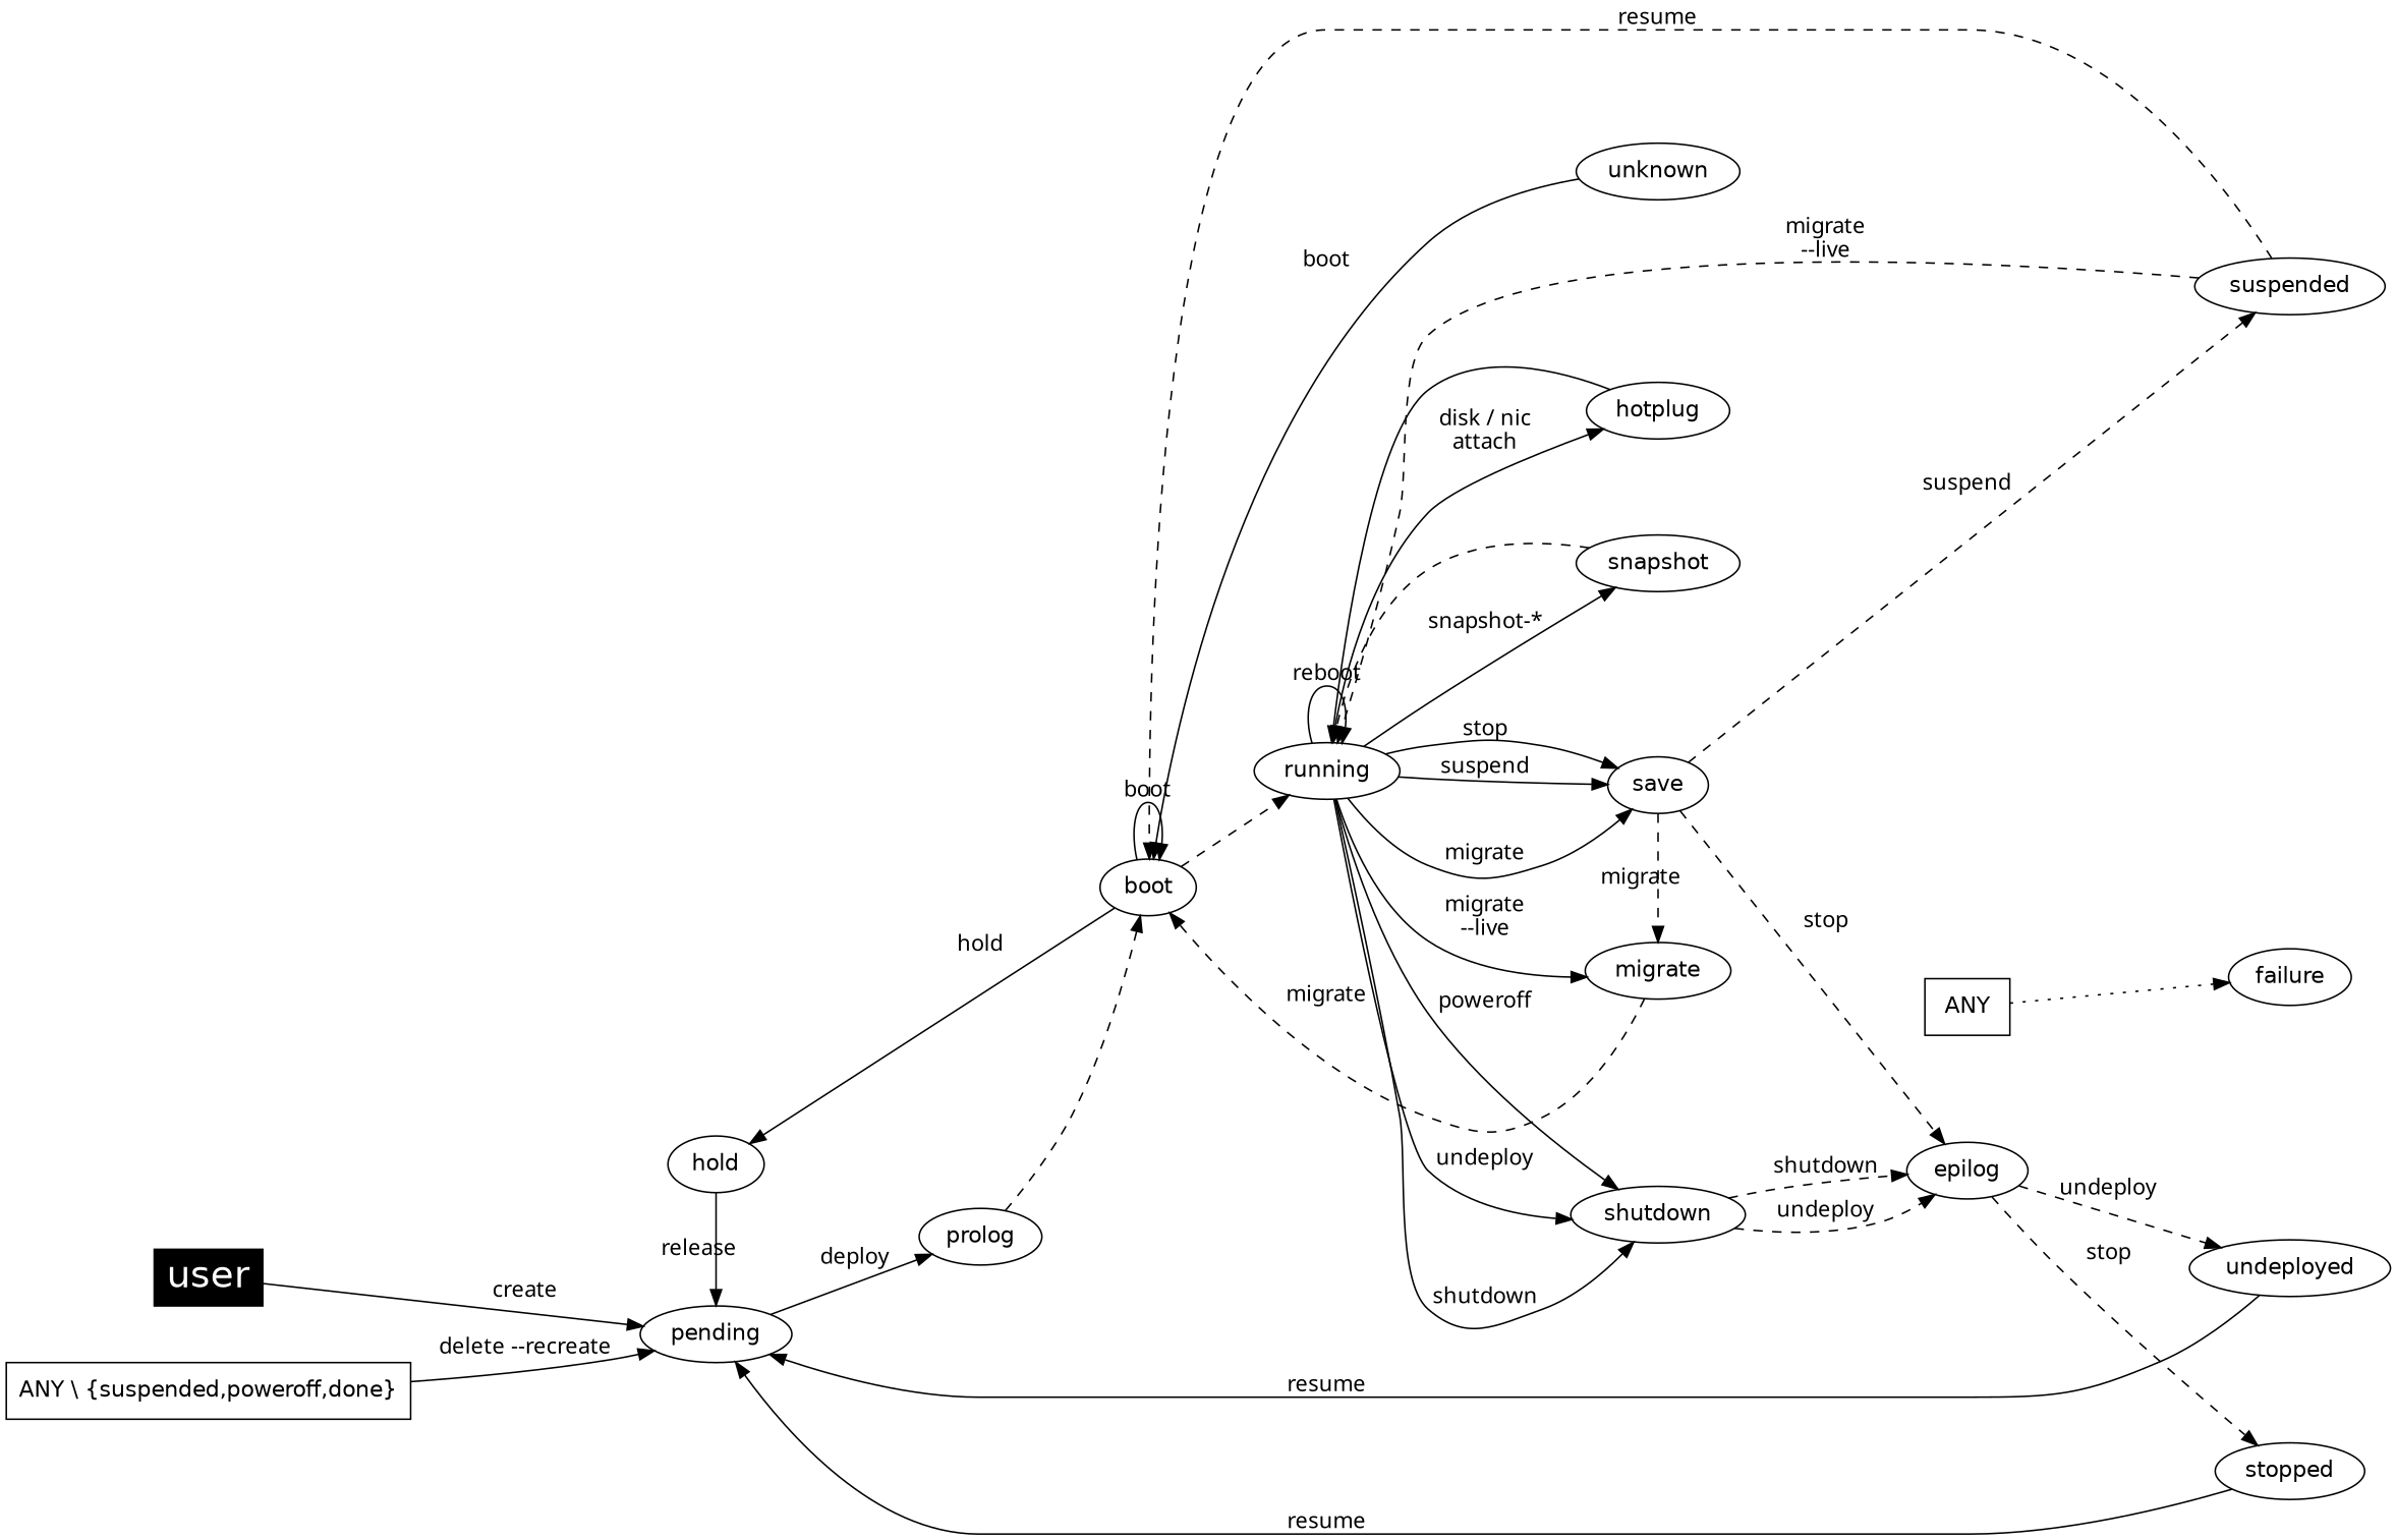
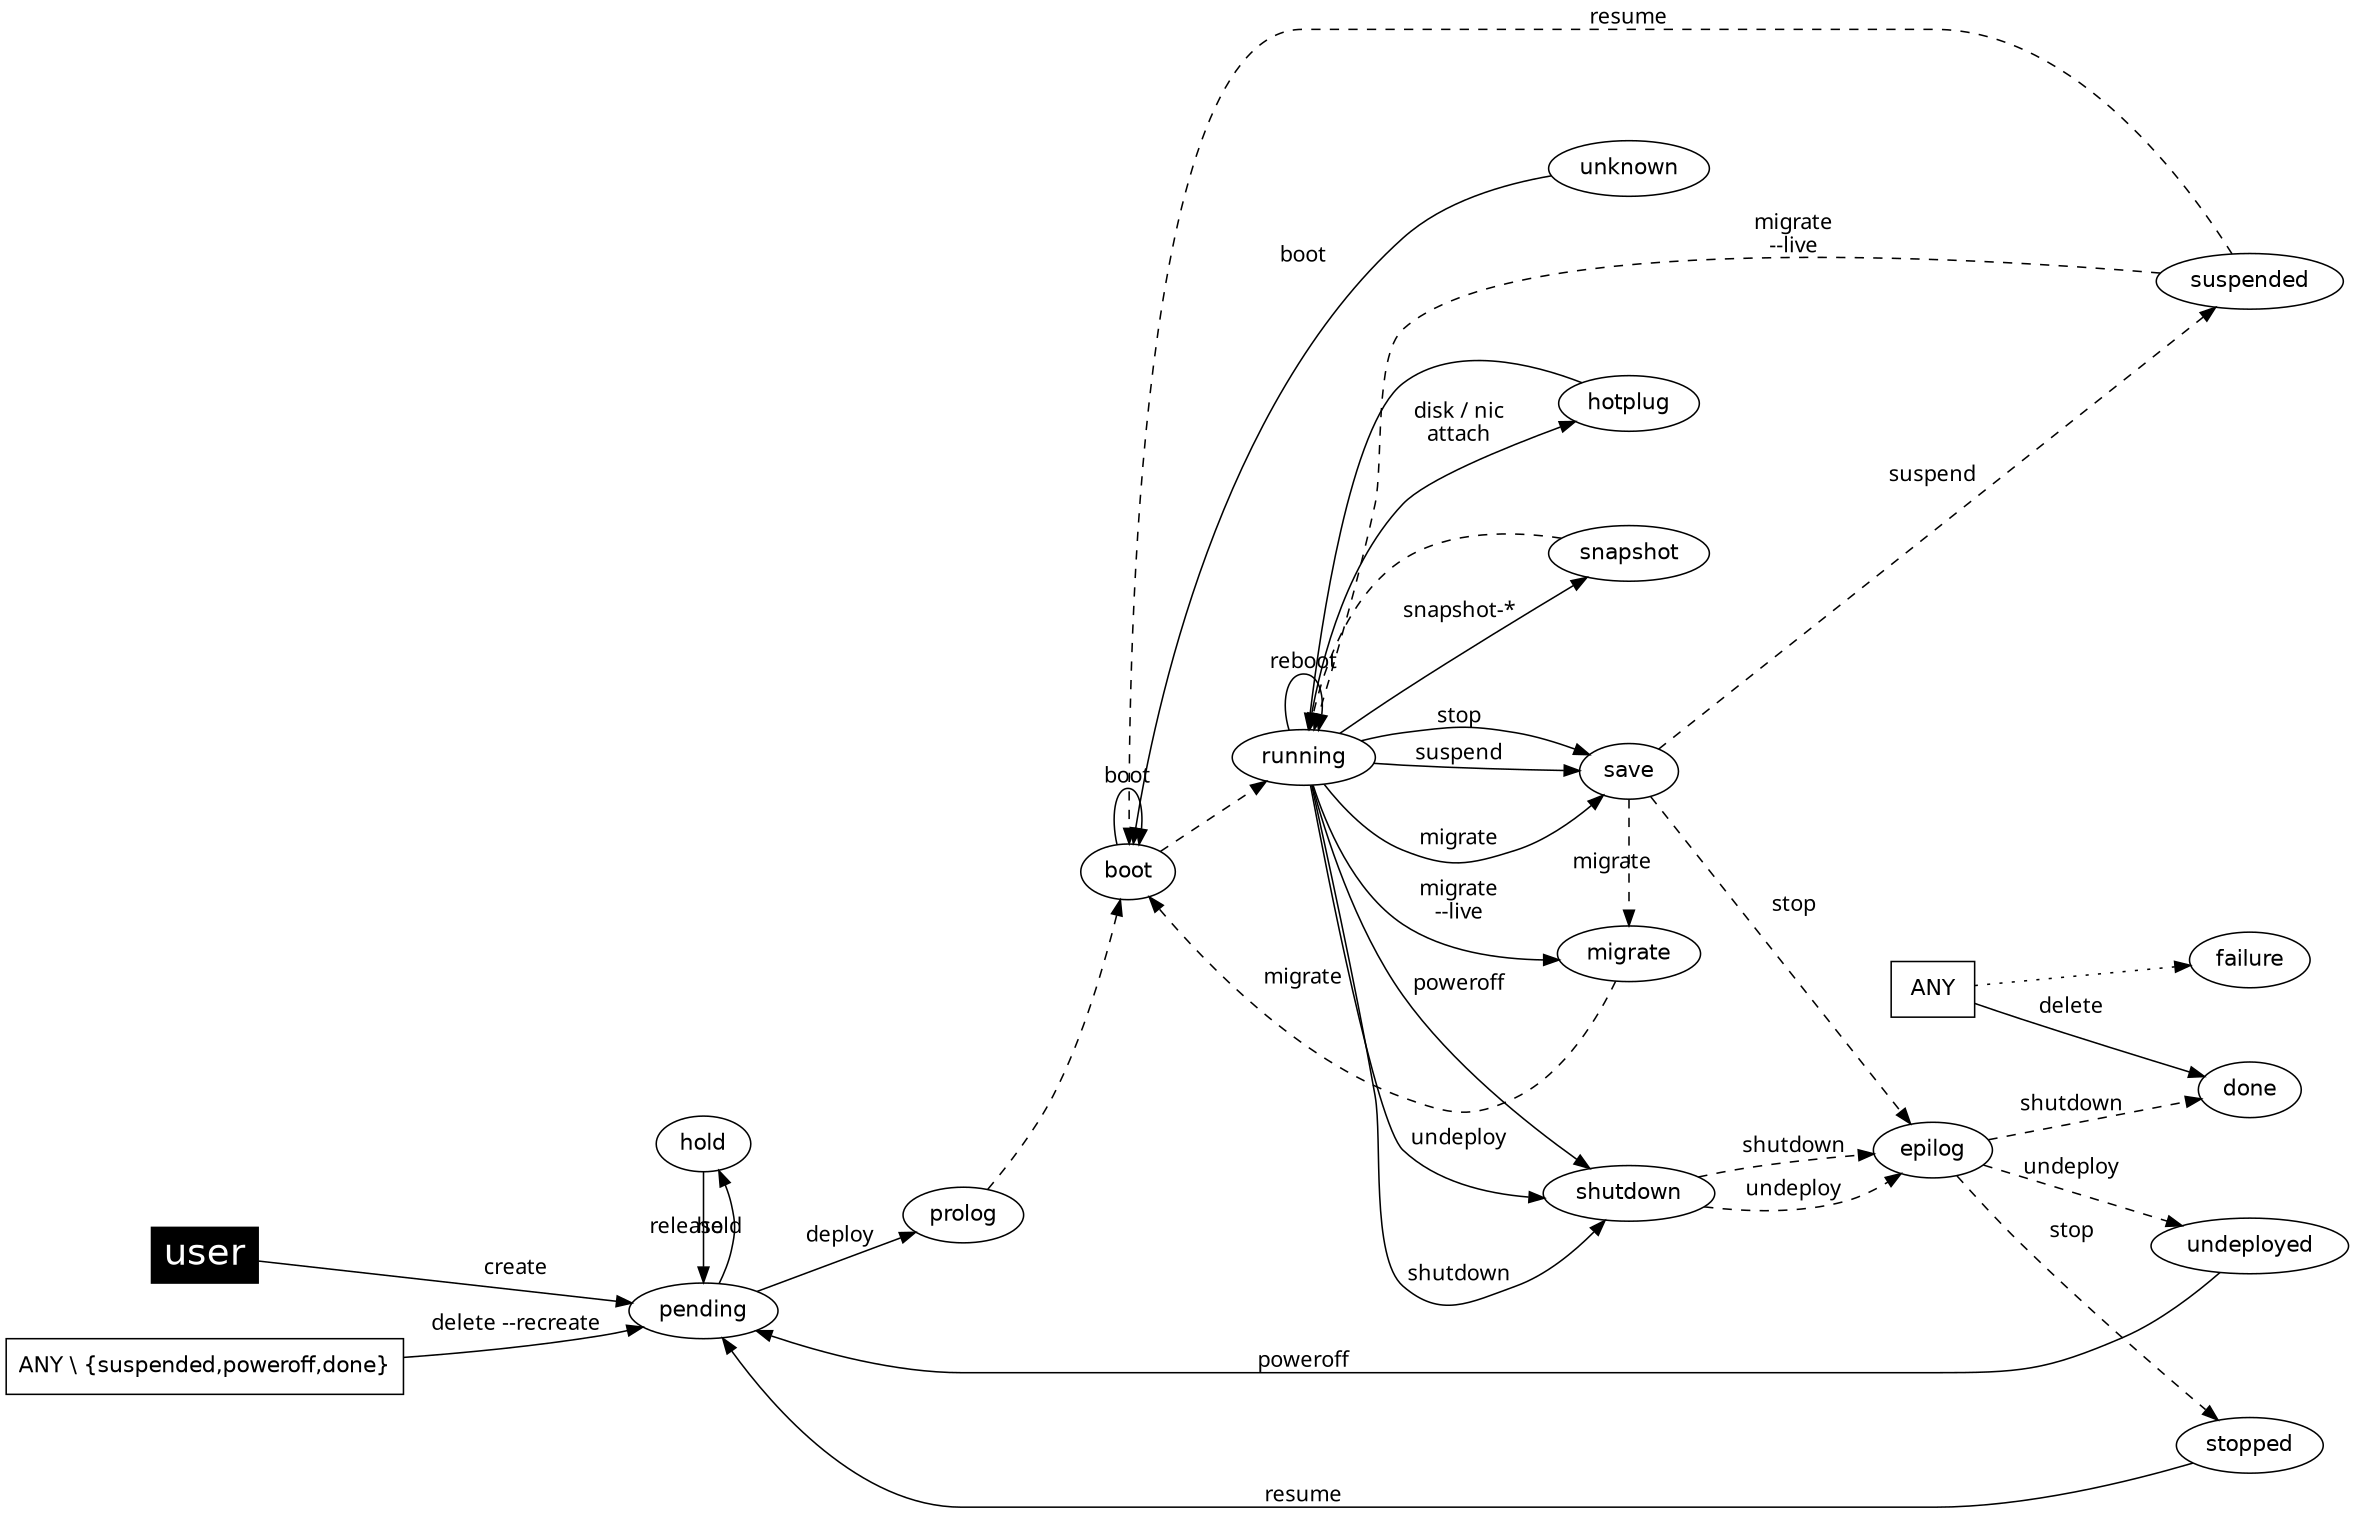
  digraph {
    nodesep=0.5
    rankdir=LR
    node [fontname=Helvetica]
    edge [fontname=Menlo]
    user [fillcolor=black fontcolor=white fontsize=24.0 shape=box style=filled]
    pending
    hold
    migrate
    save
    shutdown
    unknown
    hotplug
    snapshot
    suspended
+   done
    failure
    stopped
    undeployed
    prolog
    boot
    epilog
    running
    ANY [shape=box]
    "ANY \\ {suspended,poweroff,done}" [shape=box]
    subgraph sub_1 {
      rank=min
      user
    }
    subgraph sub_2 {
      color=white
      rank=same
      pending
      hold
    }
    subgraph sub_3 {
      color=white
      rank=same
      migrate
      save
      shutdown
      unknown
      hotplug
      snapshot
    }
    subgraph sub_4 {
      color=white
      rank=max
      suspended
+     done
      failure
      stopped
      undeployed
    }
    user -> pending [label=create]
-   boot -> hold [label=hold]
+   pending -> hold [label=hold]
    pending -> prolog [label=deploy]
    hold -> pending [label=release]
    migrate -> boot [label=migrate style=dashed]
    save -> migrate [label=migrate style=dashed]
    save -> suspended [label=suspend style=dashed]
    save -> epilog [label=stop style=dashed]
    shutdown -> epilog [label=shutdown style=dashed]
    shutdown -> epilog [label=undeploy style=dashed]
    unknown -> boot [label=boot]
    hotplug -> running [style=solid]
    snapshot -> running [style=dashed]
    suspended -> boot [label=resume style=dashed]
    suspended -> running [label="migrate\n--live" style=dashed]
    stopped -> pending [label=resume]
-   undeployed -> pending [label=resume]
+   undeployed -> pending [label=poweroff]
    prolog -> boot [style=dashed]
    boot -> boot [label=boot]
    boot -> running [style=dashed]
+   epilog -> done [label=shutdown style=dashed]
    epilog -> stopped [label=stop style=dashed]
    epilog -> undeployed [label=undeploy style=dashed]
    running -> migrate [label="migrate\n--live"]
    running -> save [label=migrate]
    running -> save [label=stop]
    running -> save [label=suspend]
    running -> shutdown [label=shutdown]
    running -> shutdown [label=poweroff]
    running -> shutdown [label=undeploy]
    running -> hotplug [label="disk / nic\nattach"]
    running -> snapshot [label="snapshot-*"]
    running -> running [label=reboot]
+   ANY -> done [label=delete]
    ANY -> failure [style=dotted]
    "ANY \\ {suspended,poweroff,done}" -> pending [label="delete --recreate"]
  }
